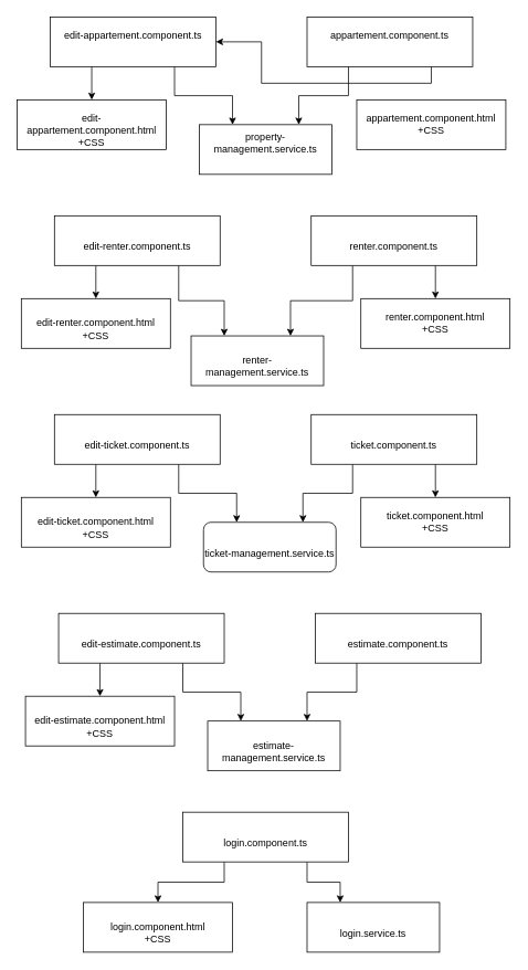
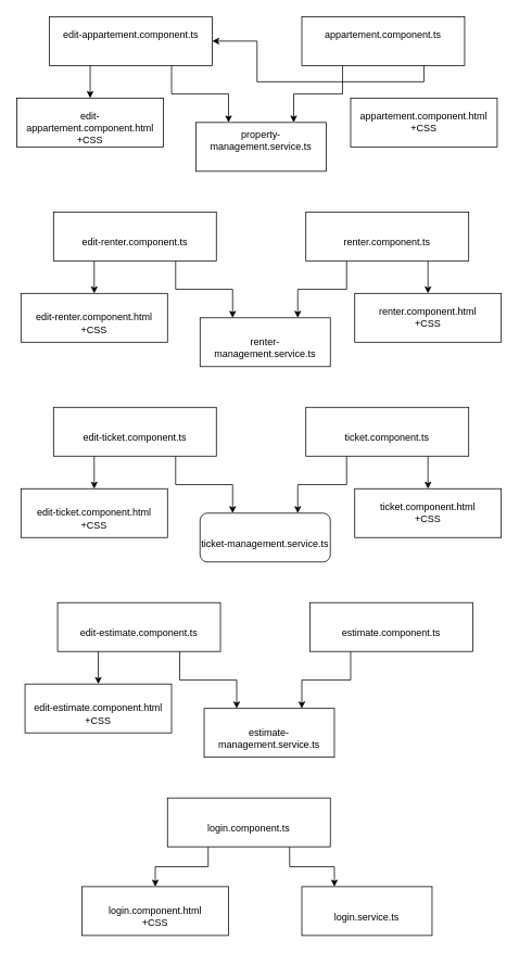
  <mxCell id="0" />
  <mxCell id="1" parent="0" />
  <mxCell id="2" style="edgeStyle=orthogonalEdgeStyle;rounded=0;orthogonalLoop=1;jettySize=auto;html=1;exitX=0.25;exitY=1;exitDx=0;exitDy=0;entryX=0.75;entryY=0;entryDx=0;entryDy=0;" edge="1" parent="1" source="4" target="5"><mxGeometry relative="1" as="geometry" /></mxCell>
  <mxCell id="3" style="edgeStyle=orthogonalEdgeStyle;rounded=0;orthogonalLoop=1;jettySize=auto;html=1;exitX=0.75;exitY=1;exitDx=0;exitDy=0;" edge="1" parent="1" source="4" target="8"><mxGeometry relative="1" as="geometry" /></mxCell>
  <mxCell id="4" value="&#10;&lt;span class=&quot;PRIVATE_TreeView-item-content-text&quot;&gt;&lt;span&gt;appartement.component.ts&lt;/span&gt;&lt;/span&gt;&#10;&#10;" style="rounded=0;whiteSpace=wrap;html=1;" vertex="1" parent="1"><mxGeometry x="370" y="20" width="200" height="60" as="geometry" /></mxCell>
  <mxCell id="5" value="&#10;&lt;div aria-hidden=&quot;true&quot; class=&quot;PRIVATE_TreeView-item-visual&quot;&gt;&lt;/div&gt;&lt;span class=&quot;PRIVATE_TreeView-item-content-text&quot;&gt;&lt;span&gt;property-management.service.ts&lt;/span&gt;&lt;/span&gt;&#10;&#10;" style="rounded=0;whiteSpace=wrap;html=1;" vertex="1" parent="1"><mxGeometry x="240" y="150" width="160" height="60" as="geometry" /></mxCell>
  <mxCell id="6" style="edgeStyle=orthogonalEdgeStyle;rounded=0;orthogonalLoop=1;jettySize=auto;html=1;exitX=0.75;exitY=1;exitDx=0;exitDy=0;entryX=0.25;entryY=0;entryDx=0;entryDy=0;" edge="1" parent="1" source="8" target="5"><mxGeometry relative="1" as="geometry" /></mxCell>
  <mxCell id="7" style="edgeStyle=orthogonalEdgeStyle;rounded=0;orthogonalLoop=1;jettySize=auto;html=1;exitX=0.25;exitY=1;exitDx=0;exitDy=0;entryX=0.5;entryY=0;entryDx=0;entryDy=0;" edge="1" parent="1" source="8" target="10"><mxGeometry relative="1" as="geometry" /></mxCell>
  <mxCell id="8" value="&#10;&lt;span class=&quot;PRIVATE_TreeView-item-content-text&quot;&gt;&lt;span&gt;edit-appartement.component.ts&lt;/span&gt;&lt;/span&gt;&#10;&#10;" style="rounded=0;whiteSpace=wrap;html=1;" vertex="1" parent="1"><mxGeometry x="60" y="20" width="200" height="60" as="geometry" /></mxCell>
  <mxCell id="9" value="&lt;div&gt;&lt;span class=&quot;PRIVATE_TreeView-item-content-text&quot;&gt;&lt;span&gt;appartement.component.html&lt;/span&gt;&lt;br&gt;&lt;/span&gt;&lt;/div&gt;&lt;div&gt;&lt;span class=&quot;PRIVATE_TreeView-item-content-text&quot;&gt;+CSS&lt;br&gt;&lt;/span&gt;&lt;/div&gt;" style="rounded=0;whiteSpace=wrap;html=1;" vertex="1" parent="1"><mxGeometry x="430" y="120" width="180" height="60" as="geometry" /></mxCell>
  <mxCell id="10" value="&lt;br&gt;&lt;div&gt;&lt;span class=&quot;PRIVATE_TreeView-item-content-text&quot;&gt;&lt;span&gt;edit-appartement.component.html&lt;/span&gt;&lt;/span&gt;&lt;/div&gt;&lt;div&gt;&lt;span class=&quot;PRIVATE_TreeView-item-content-text&quot;&gt;&lt;span&gt;+CSS&lt;br&gt;&lt;/span&gt;&lt;/span&gt;&lt;/div&gt;" style="rounded=0;whiteSpace=wrap;html=1;" vertex="1" parent="1"><mxGeometry x="20" y="120" width="180" height="60" as="geometry" /></mxCell>
  <mxCell id="11" style="edgeStyle=orthogonalEdgeStyle;rounded=0;orthogonalLoop=1;jettySize=auto;html=1;exitX=0.25;exitY=1;exitDx=0;exitDy=0;entryX=0.75;entryY=0;entryDx=0;entryDy=0;" edge="1" parent="1" source="13" target="14"><mxGeometry relative="1" as="geometry" /></mxCell>
  <mxCell id="12" style="edgeStyle=orthogonalEdgeStyle;rounded=0;orthogonalLoop=1;jettySize=auto;html=1;exitX=0.75;exitY=1;exitDx=0;exitDy=0;entryX=0.5;entryY=0;entryDx=0;entryDy=0;" edge="1" parent="1" source="13" target="18"><mxGeometry relative="1" as="geometry" /></mxCell>
  <mxCell id="13" value="&lt;br&gt;&lt;span class=&quot;PRIVATE_TreeView-item-content-text&quot;&gt;&lt;span&gt;renter.component.ts&lt;/span&gt;&lt;/span&gt;&lt;br&gt;" style="rounded=0;whiteSpace=wrap;html=1;" vertex="1" parent="1"><mxGeometry x="375" y="260" width="200" height="60" as="geometry" /></mxCell>
- <mxCell id="14" value="&lt;br&gt;&lt;div aria-hidden=&quot;true&quot; class=&quot;PRIVATE_TreeView-item-visual&quot;&gt;&lt;/div&gt;&lt;span class=&quot;PRIVATE_TreeView-item-content-text&quot;&gt;&lt;span&gt;renter-management.service.ts&lt;/span&gt;&lt;/span&gt;&lt;br&gt;" style="rounded=0;whiteSpace=wrap;html=1;" vertex="1" parent="1"><mxGeometry x="230" y="405" width="160" height="60" as="geometry" /></mxCell>
+ <mxCell id="14" value="&lt;br&gt;&lt;div aria-hidden=&quot;true&quot; class=&quot;PRIVATE_TreeView-item-visual&quot;&gt;&lt;/div&gt;&lt;span class=&quot;PRIVATE_TreeView-item-content-text&quot;&gt;&lt;span&gt;renter-management.service.ts&lt;/span&gt;&lt;/span&gt;&lt;br&gt;" style="rounded=0;whiteSpace=wrap;html=1;" vertex="1" parent="1"><mxGeometry x="245" y="390" width="160" height="60" as="geometry" /></mxCell>
  <mxCell id="15" style="edgeStyle=orthogonalEdgeStyle;rounded=0;orthogonalLoop=1;jettySize=auto;html=1;exitX=0.75;exitY=1;exitDx=0;exitDy=0;entryX=0.25;entryY=0;entryDx=0;entryDy=0;" edge="1" parent="1" source="17" target="14"><mxGeometry relative="1" as="geometry" /></mxCell>
  <mxCell id="16" style="edgeStyle=orthogonalEdgeStyle;rounded=0;orthogonalLoop=1;jettySize=auto;html=1;exitX=0.25;exitY=1;exitDx=0;exitDy=0;entryX=0.5;entryY=0;entryDx=0;entryDy=0;" edge="1" parent="1" source="17" target="19"><mxGeometry relative="1" as="geometry" /></mxCell>
  <mxCell id="17" value="&lt;br&gt;&lt;span class=&quot;PRIVATE_TreeView-item-content-text&quot;&gt;&lt;span&gt;edit-renter.component.ts&lt;/span&gt;&lt;/span&gt;&lt;br&gt;" style="rounded=0;whiteSpace=wrap;html=1;" vertex="1" parent="1"><mxGeometry x="65" y="260" width="200" height="60" as="geometry" /></mxCell>
  <mxCell id="18" value="&lt;div&gt;&lt;span class=&quot;PRIVATE_TreeView-item-content-text&quot;&gt;&lt;span&gt;renter.component.html&lt;/span&gt;&lt;br&gt;&lt;/span&gt;&lt;/div&gt;&lt;div&gt;&lt;span class=&quot;PRIVATE_TreeView-item-content-text&quot;&gt;+CSS&lt;br&gt;&lt;/span&gt;&lt;/div&gt;" style="rounded=0;whiteSpace=wrap;html=1;" vertex="1" parent="1"><mxGeometry x="435" y="360" width="180" height="60" as="geometry" /></mxCell>
  <mxCell id="19" value="&lt;br&gt;&lt;div&gt;&lt;span class=&quot;PRIVATE_TreeView-item-content-text&quot;&gt;&lt;span&gt;edit-renter.component.html&lt;/span&gt;&lt;/span&gt;&lt;/div&gt;&lt;div&gt;&lt;span class=&quot;PRIVATE_TreeView-item-content-text&quot;&gt;&lt;span&gt;+CSS&lt;br&gt;&lt;/span&gt;&lt;/span&gt;&lt;/div&gt;" style="rounded=0;whiteSpace=wrap;html=1;" vertex="1" parent="1"><mxGeometry x="25" y="360" width="180" height="60" as="geometry" /></mxCell>
  <mxCell id="20" style="edgeStyle=orthogonalEdgeStyle;rounded=0;orthogonalLoop=1;jettySize=auto;html=1;exitX=0.25;exitY=1;exitDx=0;exitDy=0;entryX=0.75;entryY=0;entryDx=0;entryDy=0;" edge="1" parent="1" source="22" target="23"><mxGeometry relative="1" as="geometry" /></mxCell>
  <mxCell id="21" style="edgeStyle=orthogonalEdgeStyle;rounded=0;orthogonalLoop=1;jettySize=auto;html=1;exitX=0.75;exitY=1;exitDx=0;exitDy=0;entryX=0.5;entryY=0;entryDx=0;entryDy=0;" edge="1" parent="1" source="22" target="27"><mxGeometry relative="1" as="geometry" /></mxCell>
  <mxCell id="22" value="&lt;br&gt;&lt;span class=&quot;PRIVATE_TreeView-item-content-text&quot;&gt;&lt;span&gt;ticket.component.ts&lt;/span&gt;&lt;/span&gt;&lt;br&gt;" style="rounded=0;whiteSpace=wrap;html=1;" vertex="1" parent="1"><mxGeometry x="375" y="500" width="200" height="60" as="geometry" /></mxCell>
  <mxCell id="23" value="&lt;br&gt;&lt;div aria-hidden=&quot;true&quot; class=&quot;PRIVATE_TreeView-item-visual&quot;&gt;&lt;/div&gt;&lt;span class=&quot;PRIVATE_TreeView-item-content-text&quot;&gt;&lt;span&gt;ticket-management.service.ts&lt;/span&gt;&lt;/span&gt;&lt;br&gt;" style="whiteSpace=wrap;html=1;rounded=1;" vertex="1" parent="1"><mxGeometry x="245" y="630" width="160" height="60" as="geometry" /></mxCell>
  <mxCell id="24" style="edgeStyle=orthogonalEdgeStyle;rounded=0;orthogonalLoop=1;jettySize=auto;html=1;exitX=0.75;exitY=1;exitDx=0;exitDy=0;entryX=0.25;entryY=0;entryDx=0;entryDy=0;" edge="1" parent="1" source="26" target="23"><mxGeometry relative="1" as="geometry" /></mxCell>
  <mxCell id="25" style="edgeStyle=orthogonalEdgeStyle;rounded=0;orthogonalLoop=1;jettySize=auto;html=1;exitX=0.25;exitY=1;exitDx=0;exitDy=0;entryX=0.5;entryY=0;entryDx=0;entryDy=0;" edge="1" parent="1" source="26" target="28"><mxGeometry relative="1" as="geometry" /></mxCell>
  <mxCell id="26" value="&lt;br&gt;&lt;span class=&quot;PRIVATE_TreeView-item-content-text&quot;&gt;&lt;span&gt;edit-ticket.component.ts&lt;/span&gt;&lt;/span&gt;&lt;br&gt;" style="rounded=0;whiteSpace=wrap;html=1;" vertex="1" parent="1"><mxGeometry x="65" y="500" width="200" height="60" as="geometry" /></mxCell>
  <mxCell id="27" value="&lt;div&gt;&lt;span class=&quot;PRIVATE_TreeView-item-content-text&quot;&gt;&lt;span&gt;ticket.component.html&lt;/span&gt;&lt;br&gt;&lt;/span&gt;&lt;/div&gt;&lt;div&gt;&lt;span class=&quot;PRIVATE_TreeView-item-content-text&quot;&gt;+CSS&lt;br&gt;&lt;/span&gt;&lt;/div&gt;" style="rounded=0;whiteSpace=wrap;html=1;" vertex="1" parent="1"><mxGeometry x="435" y="600" width="180" height="60" as="geometry" /></mxCell>
  <mxCell id="28" value="&lt;br&gt;&lt;div&gt;&lt;span class=&quot;PRIVATE_TreeView-item-content-text&quot;&gt;&lt;span&gt;edit-ticket.component.html&lt;/span&gt;&lt;/span&gt;&lt;/div&gt;&lt;div&gt;&lt;span class=&quot;PRIVATE_TreeView-item-content-text&quot;&gt;&lt;span&gt;+CSS&lt;br&gt;&lt;/span&gt;&lt;/span&gt;&lt;/div&gt;" style="rounded=0;whiteSpace=wrap;html=1;" vertex="1" parent="1"><mxGeometry x="25" y="600" width="180" height="60" as="geometry" /></mxCell>
  <mxCell id="29" style="edgeStyle=orthogonalEdgeStyle;rounded=0;orthogonalLoop=1;jettySize=auto;html=1;exitX=0.25;exitY=1;exitDx=0;exitDy=0;entryX=0.75;entryY=0;entryDx=0;entryDy=0;" edge="1" parent="1" source="30" target="31"><mxGeometry relative="1" as="geometry" /></mxCell>
  <mxCell id="30" value="&lt;br&gt;&lt;span class=&quot;PRIVATE_TreeView-item-content-text&quot;&gt;&lt;span&gt;estimate.component.ts&lt;/span&gt;&lt;/span&gt;&lt;br&gt;" style="rounded=0;whiteSpace=wrap;html=1;" vertex="1" parent="1"><mxGeometry x="380" y="740" width="200" height="60" as="geometry" /></mxCell>
  <mxCell id="31" value="&lt;br&gt;&lt;div aria-hidden=&quot;true&quot; class=&quot;PRIVATE_TreeView-item-visual&quot;&gt;&lt;/div&gt;&lt;span class=&quot;PRIVATE_TreeView-item-content-text&quot;&gt;&lt;span&gt;estimate-management.service.ts&lt;/span&gt;&lt;/span&gt;&lt;br&gt;" style="rounded=0;whiteSpace=wrap;html=1;" vertex="1" parent="1"><mxGeometry x="250" y="870" width="160" height="60" as="geometry" /></mxCell>
  <mxCell id="32" style="edgeStyle=orthogonalEdgeStyle;rounded=0;orthogonalLoop=1;jettySize=auto;html=1;exitX=0.75;exitY=1;exitDx=0;exitDy=0;entryX=0.25;entryY=0;entryDx=0;entryDy=0;" edge="1" parent="1" source="34" target="31"><mxGeometry relative="1" as="geometry" /></mxCell>
  <mxCell id="33" style="edgeStyle=orthogonalEdgeStyle;rounded=0;orthogonalLoop=1;jettySize=auto;html=1;exitX=0.25;exitY=1;exitDx=0;exitDy=0;entryX=0.5;entryY=0;entryDx=0;entryDy=0;" edge="1" parent="1" source="34" target="35"><mxGeometry relative="1" as="geometry" /></mxCell>
  <mxCell id="34" value="&lt;br&gt;&lt;span class=&quot;PRIVATE_TreeView-item-content-text&quot;&gt;&lt;span&gt;edit-estimate.component.ts&lt;/span&gt;&lt;/span&gt;&lt;br&gt;" style="rounded=0;whiteSpace=wrap;html=1;" vertex="1" parent="1"><mxGeometry x="70" y="740" width="200" height="60" as="geometry" /></mxCell>
  <mxCell id="35" value="&lt;br&gt;&lt;div&gt;&lt;span class=&quot;PRIVATE_TreeView-item-content-text&quot;&gt;&lt;span&gt;edit-estimate.component.html&lt;/span&gt;&lt;/span&gt;&lt;/div&gt;&lt;div&gt;&lt;span class=&quot;PRIVATE_TreeView-item-content-text&quot;&gt;&lt;span&gt;+CSS&lt;br&gt;&lt;/span&gt;&lt;/span&gt;&lt;/div&gt;" style="rounded=0;whiteSpace=wrap;html=1;" vertex="1" parent="1"><mxGeometry x="30" y="840" width="180" height="60" as="geometry" /></mxCell>
  <mxCell id="36" value="&lt;br&gt;&lt;div aria-hidden=&quot;true&quot; class=&quot;PRIVATE_TreeView-item-visual&quot;&gt;&lt;/div&gt;&lt;span class=&quot;PRIVATE_TreeView-item-content-text&quot;&gt;&lt;span&gt;login.service.ts&lt;/span&gt;&lt;/span&gt;" style="rounded=0;whiteSpace=wrap;html=1;" vertex="1" parent="1"><mxGeometry x="370" y="1089" width="160" height="60" as="geometry" /></mxCell>
  <mxCell id="37" style="edgeStyle=orthogonalEdgeStyle;rounded=0;orthogonalLoop=1;jettySize=auto;html=1;exitX=0.75;exitY=1;exitDx=0;exitDy=0;entryX=0.25;entryY=0;entryDx=0;entryDy=0;" edge="1" parent="1" source="39" target="36"><mxGeometry relative="1" as="geometry" /></mxCell>
  <mxCell id="38" style="edgeStyle=orthogonalEdgeStyle;rounded=0;orthogonalLoop=1;jettySize=auto;html=1;exitX=0.25;exitY=1;exitDx=0;exitDy=0;entryX=0.5;entryY=0;entryDx=0;entryDy=0;" edge="1" parent="1" source="39" target="40"><mxGeometry relative="1" as="geometry" /></mxCell>
- <mxCell id="39" value="&lt;br&gt;&lt;span class=&quot;PRIVATE_TreeView-item-content-text&quot;&gt;&lt;span&gt;login.component.ts&lt;/span&gt;&lt;/span&gt;" style="rounded=0;whiteSpace=wrap;html=1;" vertex="1" parent="1"><mxGeometry x="220" y="980" width="200" height="60" as="geometry" /></mxCell>
+ <mxCell id="39" value="&lt;br&gt;&lt;span class=&quot;PRIVATE_TreeView-item-content-text&quot;&gt;&lt;span&gt;login.component.ts&lt;/span&gt;&lt;/span&gt;" style="rounded=0;whiteSpace=wrap;html=1;" vertex="1" parent="1"><mxGeometry x="205" y="980" width="200" height="60" as="geometry" /></mxCell>
  <mxCell id="40" value="&lt;br&gt;&lt;div&gt;&lt;span class=&quot;PRIVATE_TreeView-item-content-text&quot;&gt;&lt;span&gt;login.component.html&lt;/span&gt;&lt;/span&gt;&lt;/div&gt;&lt;div&gt;&lt;span class=&quot;PRIVATE_TreeView-item-content-text&quot;&gt;&lt;span&gt;+CSS&lt;br&gt;&lt;/span&gt;&lt;/span&gt;&lt;/div&gt;" style="rounded=0;whiteSpace=wrap;html=1;" vertex="1" parent="1"><mxGeometry x="100" y="1089" width="180" height="60" as="geometry" /></mxCell>
